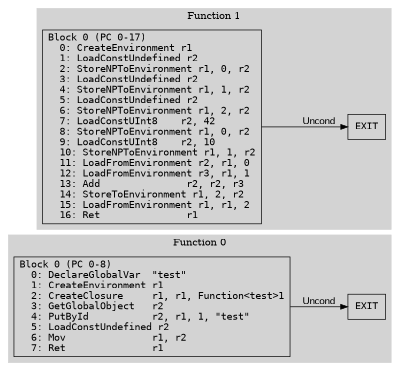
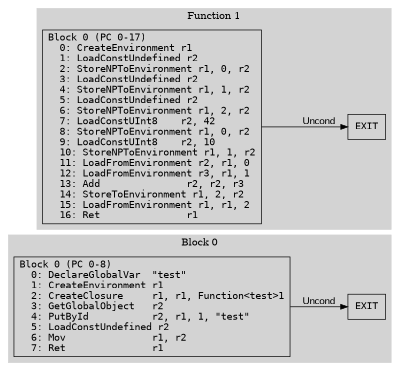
  digraph {
    rankdir=LR
    node [fontname=monospace shape=box]
    edge [fontname=Arial]
    n1 [label="Block 0 (PC 0-8)\l  0: DeclareGlobalVar  \"test\"\l  1: CreateEnvironment r1\l  2: CreateClosure     r1, r1, Function<test>1\l  3: GetGlobalObject   r2\l  4: PutById           r2, r1, 1, \"test\"\l  5: LoadConstUndefined r2\l  6: Mov               r1, r2\l  7: Ret               r1\l"]
    n2 [label=EXIT]
    n3 [label="Block 0 (PC 0-17)\l  0: CreateEnvironment r1\l  1: LoadConstUndefined r2\l  2: StoreNPToEnvironment r1, 0, r2\l  3: LoadConstUndefined r2\l  4: StoreNPToEnvironment r1, 1, r2\l  5: LoadConstUndefined r2\l  6: StoreNPToEnvironment r1, 2, r2\l  7: LoadConstUInt8    r2, 42\l  8: StoreNPToEnvironment r1, 0, r2\l  9: LoadConstUInt8    r2, 10\l  10: StoreNPToEnvironment r1, 1, r2\l  11: LoadFromEnvironment r2, r1, 0\l  12: LoadFromEnvironment r3, r1, 1\l  13: Add               r2, r2, r3\l  14: StoreToEnvironment r1, 2, r2\l  15: LoadFromEnvironment r1, r1, 2\l  16: Ret               r1\l"]
    n4 [label=EXIT]
    subgraph cluster_1 {
      color=lightgrey
-     label="Function 0"
+     label="Block 0"
      style=filled
      n1
      n2
    }
    subgraph cluster_2 {
      color=lightgrey
      label="Function 1"
      style=filled
      n3
      n4
    }
    n1 -> n2 [label=Uncond]
    n3 -> n4 [label=Uncond]
  }
